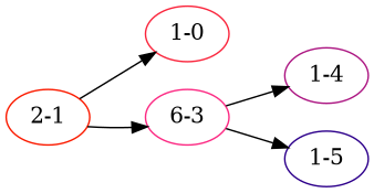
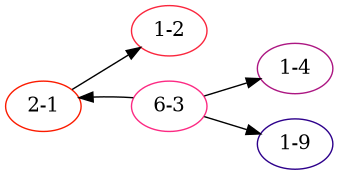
  digraph {
    rankdir=LR
    edge [color=black]
    n1 [color="#fb1b00" label="2-1"]
-   "1-2" [color="#fa263d" label="1-0"]
+   "1-2" [color="#fa263d"]
    n3 [color="#fc2a83" label="6-3"]
    "1-4" [color="#ac1682"]
-   "1-5" [color="#2d008b"]
+   "1-5" [color="#2d008b" label="1-9"]
    n1 -> "1-2"
-   n1 -> n3
+   n3 -> n1
    n3 -> "1-4"
    n3 -> "1-5"
  }
